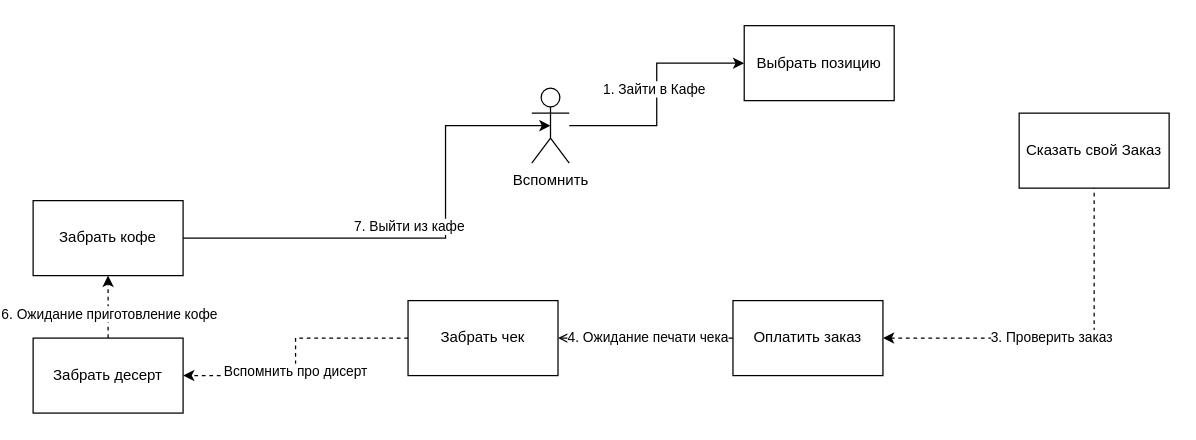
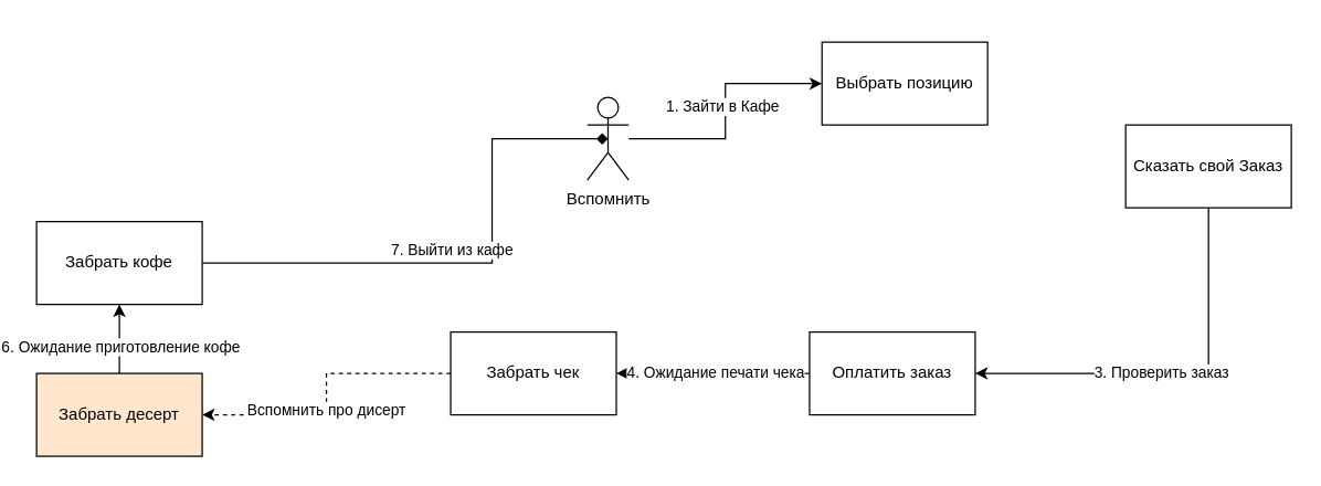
  <mxCell id="0" />
  <mxCell id="1" parent="0" />
  <mxCell id="2" style="edgeStyle=orthogonalEdgeStyle;rounded=0;orthogonalLoop=1;jettySize=auto;html=1;" parent="1" source="4" target="5" edge="1"><mxGeometry relative="1" as="geometry" /></mxCell>
  <mxCell id="3" value="1. Зайти в Кафе" style="edgeLabel;html=1;align=center;verticalAlign=middle;resizable=0;points=[];" parent="2" vertex="1" connectable="0"><mxGeometry x="0.192" y="3" relative="1" as="geometry"><mxPoint y="13" as="offset" /></mxGeometry></mxCell>
  <mxCell id="4" value="Вспомнить" style="shape=umlActor;verticalLabelPosition=bottom;verticalAlign=top;html=1;outlineConnect=0;" parent="1" vertex="1"><mxGeometry x="419" y="70" width="30" height="60" as="geometry" /></mxCell>
- <mxCell id="5" value="Выбрать позицию" style="rounded=0;whiteSpace=wrap;html=1;" parent="1" vertex="1"><mxGeometry x="589" y="20" width="120" height="60" as="geometry" /></mxCell>
+ <mxCell id="5" value="Выбрать позицию" style="rounded=0;whiteSpace=wrap;html=1;" parent="1" vertex="1"><mxGeometry x="589" y="30" width="120" height="60" as="geometry" /></mxCell>
  <mxCell id="6" value="Сказать свой Заказ" style="whiteSpace=wrap;html=1;rounded=0;" parent="1" vertex="1"><mxGeometry x="809" y="90" width="120" height="60" as="geometry" /></mxCell>
- <mxCell id="7" style="edgeStyle=orthogonalEdgeStyle;rounded=0;orthogonalLoop=1;jettySize=auto;html=1;endArrow=none;endFill=0;startArrow=classic;startFill=1;dashed=1;" parent="1" source="11" target="6" edge="1"><mxGeometry relative="1" as="geometry" /></mxCell>
+ <mxCell id="7" style="edgeStyle=orthogonalEdgeStyle;rounded=0;orthogonalLoop=1;jettySize=auto;html=1;endArrow=none;endFill=0;startArrow=classic;startFill=1;" parent="1" source="11" target="6" edge="1"><mxGeometry relative="1" as="geometry" /></mxCell>
  <mxCell id="8" value="3. Проверить заказ" style="edgeLabel;html=1;align=center;verticalAlign=middle;resizable=0;points=[];" parent="7" vertex="1" connectable="0"><mxGeometry x="-0.072" y="1" relative="1" as="geometry"><mxPoint as="offset" /></mxGeometry></mxCell>
- <mxCell id="9" style="edgeStyle=orthogonalEdgeStyle;rounded=0;orthogonalLoop=1;jettySize=auto;html=1;entryX=1;entryY=0.5;entryDx=0;entryDy=0;endArrow=open;" parent="1" source="11" target="14" edge="1"><mxGeometry relative="1" as="geometry" /></mxCell>
+ <mxCell id="9" style="edgeStyle=orthogonalEdgeStyle;rounded=0;orthogonalLoop=1;jettySize=auto;html=1;entryX=1;entryY=0.5;entryDx=0;entryDy=0;" parent="1" source="11" target="14" edge="1"><mxGeometry relative="1" as="geometry" /></mxCell>
  <mxCell id="10" value="4. Ожидание печати чека" style="edgeLabel;html=1;align=center;verticalAlign=middle;resizable=0;points=[];" parent="9" vertex="1" connectable="0"><mxGeometry x="-0.009" y="-1" relative="1" as="geometry"><mxPoint as="offset" /></mxGeometry></mxCell>
  <mxCell id="11" value="Оплатить заказ" style="rounded=0;whiteSpace=wrap;html=1;" parent="1" vertex="1"><mxGeometry x="580" y="240" width="120" height="60" as="geometry" /></mxCell>
  <mxCell id="12" style="edgeStyle=orthogonalEdgeStyle;rounded=0;orthogonalLoop=1;jettySize=auto;html=1;dashed=1;" parent="1" source="14" target="17" edge="1"><mxGeometry relative="1" as="geometry" /></mxCell>
  <mxCell id="13" value="Вспомнить про дисерт" style="edgeLabel;html=1;align=center;verticalAlign=middle;resizable=0;points=[];" parent="12" vertex="1" connectable="0"><mxGeometry x="0.1" y="-1" relative="1" as="geometry"><mxPoint as="offset" /></mxGeometry></mxCell>
  <mxCell id="14" value="Забрать чек" style="rounded=0;whiteSpace=wrap;html=1;" parent="1" vertex="1"><mxGeometry x="320" y="240" width="120" height="60" as="geometry" /></mxCell>
- <mxCell id="15" style="edgeStyle=orthogonalEdgeStyle;rounded=0;orthogonalLoop=1;jettySize=auto;html=1;dashed=1;" parent="1" source="17" target="20" edge="1"><mxGeometry relative="1" as="geometry" /></mxCell>
+ <mxCell id="15" style="edgeStyle=orthogonalEdgeStyle;rounded=0;orthogonalLoop=1;jettySize=auto;html=1;" parent="1" source="17" target="20" edge="1"><mxGeometry relative="1" as="geometry" /></mxCell>
  <mxCell id="16" value="6. Ожидание приготовление кофе" style="edgeLabel;html=1;align=center;verticalAlign=middle;resizable=0;points=[];" parent="15" vertex="1" connectable="0"><mxGeometry x="0.256" y="1" relative="1" as="geometry"><mxPoint x="1" y="11" as="offset" /></mxGeometry></mxCell>
- <mxCell id="17" value="Забрать десерт" style="rounded=0;whiteSpace=wrap;html=1;" parent="1" vertex="1"><mxGeometry x="20" y="270" width="120" height="60" as="geometry" /></mxCell>
- <mxCell id="18" style="edgeStyle=orthogonalEdgeStyle;rounded=0;orthogonalLoop=1;jettySize=auto;html=1;entryX=0.5;entryY=0.5;entryDx=0;entryDy=0;entryPerimeter=0;" parent="1" source="20" target="4" edge="1"><mxGeometry relative="1" as="geometry"><mxPoint x="210" y="110" as="targetPoint" /><Array as="points"><mxPoint x="350" y="190" /><mxPoint x="350" y="100" /></Array></mxGeometry></mxCell>
+ <mxCell id="17" value="Забрать десерт" style="rounded=0;whiteSpace=wrap;html=1;fillColor=#ffe6cc;" parent="1" vertex="1"><mxGeometry x="20" y="270" width="120" height="60" as="geometry" /></mxCell>
+ <mxCell id="18" style="edgeStyle=orthogonalEdgeStyle;rounded=0;orthogonalLoop=1;jettySize=auto;html=1;entryX=0.5;entryY=0.5;entryDx=0;entryDy=0;entryPerimeter=0;endArrow=diamond;" parent="1" source="20" target="4" edge="1"><mxGeometry relative="1" as="geometry"><mxPoint x="210" y="110" as="targetPoint" /><Array as="points"><mxPoint x="350" y="190" /><mxPoint x="350" y="100" /></Array></mxGeometry></mxCell>
  <mxCell id="19" value="7. Выйти из кафе" style="edgeLabel;html=1;align=center;verticalAlign=middle;resizable=0;points=[];" parent="18" vertex="1" connectable="0"><mxGeometry x="0.085" y="3" relative="1" as="geometry"><mxPoint x="-28" y="-7" as="offset" /></mxGeometry></mxCell>
  <mxCell id="20" value="Забрать кофе" style="rounded=0;whiteSpace=wrap;html=1;" parent="1" vertex="1"><mxGeometry x="20" y="160" width="120" height="60" as="geometry" /></mxCell>
